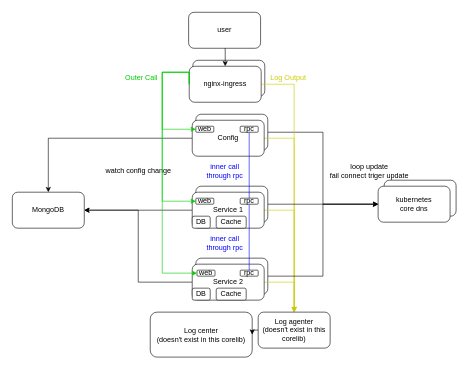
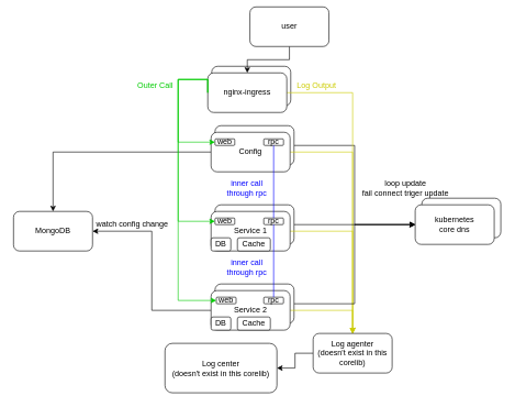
  <mxCell id="0" />
  <mxCell id="1" parent="0" />
  <mxCell id="2" value="" style="rounded=1;whiteSpace=wrap;html=1;" parent="1" vertex="1"><mxGeometry x="640" y="300" width="120" height="60" as="geometry" /></mxCell>
  <mxCell id="3" value="" style="rounded=1;whiteSpace=wrap;html=1;" parent="1" vertex="1"><mxGeometry x="321" y="100" width="120" height="60" as="geometry" /></mxCell>
  <mxCell id="4" style="edgeStyle=orthogonalEdgeStyle;rounded=0;orthogonalLoop=1;jettySize=auto;html=1;exitX=1;exitY=0.5;exitDx=0;exitDy=0;entryX=0;entryY=0.5;entryDx=0;entryDy=0;" edge="1" parent="1" source="5" target="39"><mxGeometry relative="1" as="geometry" /></mxCell>
  <mxCell id="5" value="" style="rounded=1;whiteSpace=wrap;html=1;" parent="1" vertex="1"><mxGeometry x="326" y="190" width="120" height="60" as="geometry" /></mxCell>
  <mxCell id="6" style="edgeStyle=orthogonalEdgeStyle;rounded=0;orthogonalLoop=1;jettySize=auto;html=1;exitX=1;exitY=0.5;exitDx=0;exitDy=0;entryX=0.5;entryY=0;entryDx=0;entryDy=0;strokeColor=#CCCC00;" parent="1" source="7" target="47" edge="1"><mxGeometry relative="1" as="geometry" /></mxCell>
  <mxCell id="7" value="nginx-ingress" style="rounded=1;whiteSpace=wrap;html=1;" parent="1" vertex="1"><mxGeometry x="315" y="110" width="120" height="60" as="geometry" /></mxCell>
  <mxCell id="8" style="edgeStyle=orthogonalEdgeStyle;rounded=0;orthogonalLoop=1;jettySize=auto;html=1;exitX=0;exitY=0.5;exitDx=0;exitDy=0;entryX=0.5;entryY=0;entryDx=0;entryDy=0;" parent="1" source="10" target="21" edge="1"><mxGeometry relative="1" as="geometry" /></mxCell>
  <mxCell id="9" style="edgeStyle=orthogonalEdgeStyle;rounded=0;orthogonalLoop=1;jettySize=auto;html=1;exitX=1;exitY=0.5;exitDx=0;exitDy=0;entryX=0.5;entryY=0;entryDx=0;entryDy=0;strokeColor=#CCCC00;" parent="1" source="10" target="47" edge="1"><mxGeometry relative="1" as="geometry" /></mxCell>
  <mxCell id="10" value="Config" style="rounded=1;whiteSpace=wrap;html=1;" parent="1" vertex="1"><mxGeometry x="320" y="200" width="120" height="60" as="geometry" /></mxCell>
  <mxCell id="11" style="edgeStyle=orthogonalEdgeStyle;rounded=0;orthogonalLoop=1;jettySize=auto;html=1;exitX=1;exitY=0.5;exitDx=0;exitDy=0;" edge="1" parent="1" source="12" target="39"><mxGeometry relative="1" as="geometry" /></mxCell>
  <mxCell id="12" value="" style="rounded=1;whiteSpace=wrap;html=1;" parent="1" vertex="1"><mxGeometry x="326" y="310" width="120" height="60" as="geometry" /></mxCell>
- <mxCell id="13" style="edgeStyle=orthogonalEdgeStyle;rounded=0;orthogonalLoop=1;jettySize=auto;html=1;exitX=0;exitY=0.5;exitDx=0;exitDy=0;entryX=1;entryY=0.5;entryDx=0;entryDy=0;" parent="1" source="15" target="21" edge="1"><mxGeometry relative="1" as="geometry" /></mxCell>
  <mxCell id="14" style="edgeStyle=orthogonalEdgeStyle;rounded=0;orthogonalLoop=1;jettySize=auto;html=1;exitX=1;exitY=0.5;exitDx=0;exitDy=0;entryX=0.5;entryY=0;entryDx=0;entryDy=0;strokeColor=#CCCC00;" parent="1" source="15" target="47" edge="1"><mxGeometry relative="1" as="geometry" /></mxCell>
  <mxCell id="15" value="Service 1" style="rounded=1;whiteSpace=wrap;html=1;" parent="1" vertex="1"><mxGeometry x="320" y="320" width="120" height="60" as="geometry" /></mxCell>
  <mxCell id="16" style="edgeStyle=orthogonalEdgeStyle;rounded=0;orthogonalLoop=1;jettySize=auto;html=1;exitX=1;exitY=0.5;exitDx=0;exitDy=0;entryX=0;entryY=0.5;entryDx=0;entryDy=0;" edge="1" parent="1" source="17" target="39"><mxGeometry relative="1" as="geometry" /></mxCell>
  <mxCell id="17" value="" style="rounded=1;whiteSpace=wrap;html=1;" parent="1" vertex="1"><mxGeometry x="326" y="430" width="120" height="60" as="geometry" /></mxCell>
  <mxCell id="18" style="edgeStyle=orthogonalEdgeStyle;rounded=0;orthogonalLoop=1;jettySize=auto;html=1;exitX=0;exitY=0.5;exitDx=0;exitDy=0;entryX=1;entryY=0.5;entryDx=0;entryDy=0;" parent="1" source="20" target="21" edge="1"><mxGeometry relative="1" as="geometry"><mxPoint x="250" y="380" as="targetPoint" /></mxGeometry></mxCell>
  <mxCell id="19" style="edgeStyle=orthogonalEdgeStyle;rounded=0;orthogonalLoop=1;jettySize=auto;html=1;exitX=1;exitY=0.5;exitDx=0;exitDy=0;entryX=0.5;entryY=0;entryDx=0;entryDy=0;strokeColor=#CCCC00;" parent="1" source="20" target="47" edge="1"><mxGeometry relative="1" as="geometry" /></mxCell>
  <mxCell id="20" value="Service 2" style="rounded=1;whiteSpace=wrap;html=1;" parent="1" vertex="1"><mxGeometry x="320" y="440" width="120" height="60" as="geometry" /></mxCell>
  <mxCell id="21" value="MongoDB" style="rounded=1;whiteSpace=wrap;html=1;" parent="1" vertex="1"><mxGeometry x="20" y="320" width="120" height="60" as="geometry" /></mxCell>
- <mxCell id="22" value="watch config change" style="text;html=1;align=center;verticalAlign=middle;resizable=0;points=[];autosize=1;strokeColor=none;fillColor=none;" parent="1" vertex="1"><mxGeometry x="170" y="275" width="120" height="20" as="geometry" /></mxCell>
+ <mxCell id="22" value="watch config change" style="text;html=1;align=center;verticalAlign=middle;resizable=0;points=[];autosize=1;strokeColor=none;fillColor=none;" parent="1" vertex="1"><mxGeometry x="140" y="330" width="120" height="20" as="geometry" /></mxCell>
  <mxCell id="23" value="web" style="rounded=1;whiteSpace=wrap;html=1;" parent="1" vertex="1"><mxGeometry x="326" y="210" width="30" height="10" as="geometry" /></mxCell>
  <mxCell id="24" value="rpc" style="rounded=1;whiteSpace=wrap;html=1;" parent="1" vertex="1"><mxGeometry x="400" y="210" width="30" height="10" as="geometry" /></mxCell>
  <mxCell id="25" style="edgeStyle=orthogonalEdgeStyle;rounded=0;orthogonalLoop=1;jettySize=auto;html=1;exitX=0;exitY=0.5;exitDx=0;exitDy=0;entryX=0;entryY=0.5;entryDx=0;entryDy=0;strokeColor=#00CC00;" parent="1" source="7" target="23" edge="1"><mxGeometry relative="1" as="geometry"><Array as="points"><mxPoint x="270" y="120" /><mxPoint x="270" y="215" /></Array></mxGeometry></mxCell>
  <mxCell id="26" value="web" style="rounded=1;whiteSpace=wrap;html=1;" parent="1" vertex="1"><mxGeometry x="326" y="330" width="30" height="10" as="geometry" /></mxCell>
  <mxCell id="27" value="rpc" style="rounded=1;whiteSpace=wrap;html=1;" parent="1" vertex="1"><mxGeometry x="400" y="330" width="30" height="10" as="geometry" /></mxCell>
  <mxCell id="28" style="edgeStyle=orthogonalEdgeStyle;rounded=0;orthogonalLoop=1;jettySize=auto;html=1;exitX=0;exitY=0.5;exitDx=0;exitDy=0;entryX=0;entryY=0.5;entryDx=0;entryDy=0;strokeColor=#00CC00;" parent="1" source="7" target="26" edge="1"><mxGeometry relative="1" as="geometry"><Array as="points"><mxPoint x="270" y="120" /><mxPoint x="270" y="335" /></Array></mxGeometry></mxCell>
  <mxCell id="29" value="web" style="rounded=1;whiteSpace=wrap;html=1;" parent="1" vertex="1"><mxGeometry x="328" y="450" width="30" height="10" as="geometry" /></mxCell>
  <mxCell id="30" value="rpc" style="rounded=1;whiteSpace=wrap;html=1;" parent="1" vertex="1"><mxGeometry x="400" y="450" width="30" height="10" as="geometry" /></mxCell>
  <mxCell id="31" style="edgeStyle=orthogonalEdgeStyle;rounded=0;orthogonalLoop=1;jettySize=auto;html=1;exitX=0;exitY=0.5;exitDx=0;exitDy=0;entryX=0;entryY=0.5;entryDx=0;entryDy=0;strokeColor=#00CC00;" parent="1" source="7" target="29" edge="1"><mxGeometry relative="1" as="geometry"><Array as="points"><mxPoint x="270" y="120" /><mxPoint x="270" y="455" /></Array></mxGeometry></mxCell>
  <mxCell id="32" value="&lt;font color=&quot;#00cc00&quot;&gt;Outer Call&lt;/font&gt;" style="text;html=1;align=center;verticalAlign=middle;resizable=0;points=[];autosize=1;strokeColor=none;fillColor=none;" parent="1" vertex="1"><mxGeometry x="200" y="120" width="70" height="20" as="geometry" /></mxCell>
  <mxCell id="33" value="DB" style="rounded=1;whiteSpace=wrap;html=1;" parent="1" vertex="1"><mxGeometry x="320" y="360" width="30" height="20" as="geometry" /></mxCell>
  <mxCell id="34" value="Cache" style="rounded=1;whiteSpace=wrap;html=1;" parent="1" vertex="1"><mxGeometry x="360" y="360" width="50" height="20" as="geometry" /></mxCell>
  <mxCell id="35" value="DB" style="rounded=1;whiteSpace=wrap;html=1;" parent="1" vertex="1"><mxGeometry x="320" y="480" width="30" height="20" as="geometry" /></mxCell>
  <mxCell id="36" value="Cache" style="rounded=1;whiteSpace=wrap;html=1;" parent="1" vertex="1"><mxGeometry x="360" y="480" width="50" height="20" as="geometry" /></mxCell>
  <mxCell id="37" value="" style="endArrow=none;html=1;strokeColor=#0000FF;exitX=0.5;exitY=1;exitDx=0;exitDy=0;entryX=0.5;entryY=0;entryDx=0;entryDy=0;" parent="1" source="24" target="27" edge="1"><mxGeometry width="50" height="50" relative="1" as="geometry"><mxPoint x="480" y="280" as="sourcePoint" /><mxPoint x="530" y="230" as="targetPoint" /></mxGeometry></mxCell>
  <mxCell id="38" value="" style="endArrow=none;html=1;strokeColor=#0000FF;exitX=0.5;exitY=1;exitDx=0;exitDy=0;entryX=0.5;entryY=0;entryDx=0;entryDy=0;" parent="1" source="27" target="30" edge="1"><mxGeometry width="50" height="50" relative="1" as="geometry"><mxPoint x="480" y="280" as="sourcePoint" /><mxPoint x="530" y="230" as="targetPoint" /></mxGeometry></mxCell>
  <mxCell id="39" value="kubernetes&lt;br&gt;core dns" style="rounded=1;whiteSpace=wrap;html=1;" parent="1" vertex="1"><mxGeometry x="630" y="310" width="120" height="60" as="geometry" /></mxCell>
  <mxCell id="40" value="loop update&lt;br&gt;fail connect triger update" style="text;html=1;align=center;verticalAlign=middle;resizable=0;points=[];autosize=1;strokeColor=none;fillColor=none;" parent="1" vertex="1"><mxGeometry x="540" y="270" width="150" height="30" as="geometry" /></mxCell>
  <mxCell id="41" value="&lt;font color=&quot;#0000ff&quot;&gt;inner call&lt;br&gt;through rpc&lt;/font&gt;" style="text;html=1;align=center;verticalAlign=middle;resizable=0;points=[];autosize=1;strokeColor=none;fillColor=none;" parent="1" vertex="1"><mxGeometry x="334" y="270" width="80" height="30" as="geometry" /></mxCell>
  <mxCell id="42" value="&lt;font color=&quot;#0000ff&quot;&gt;inner call&lt;br&gt;through rpc&lt;/font&gt;" style="text;html=1;align=center;verticalAlign=middle;resizable=0;points=[];autosize=1;strokeColor=none;fillColor=none;" parent="1" vertex="1"><mxGeometry x="334" y="390" width="80" height="30" as="geometry" /></mxCell>
  <mxCell id="43" style="edgeStyle=orthogonalEdgeStyle;rounded=0;orthogonalLoop=1;jettySize=auto;html=1;exitX=0.5;exitY=1;exitDx=0;exitDy=0;entryX=0.5;entryY=0;entryDx=0;entryDy=0;strokeColor=#000000;" parent="1" source="44" target="7" edge="1"><mxGeometry relative="1" as="geometry" /></mxCell>
- <mxCell id="44" value="user" style="rounded=1;whiteSpace=wrap;html=1;" parent="1" vertex="1"><mxGeometry x="314" y="20" width="120" height="60" as="geometry" /></mxCell>
+ <mxCell id="44" value="user" style="rounded=1;whiteSpace=wrap;html=1;" parent="1" vertex="1"><mxGeometry x="379" y="10" width="120" height="60" as="geometry" /></mxCell>
  <mxCell id="45" value="Log center&lt;br&gt;(doesn't exist in this corelib)" style="rounded=1;whiteSpace=wrap;html=1;" parent="1" vertex="1"><mxGeometry x="250" y="520" width="170" height="75" as="geometry" /></mxCell>
  <mxCell id="46" style="edgeStyle=orthogonalEdgeStyle;rounded=0;orthogonalLoop=1;jettySize=auto;html=1;exitX=0;exitY=0.5;exitDx=0;exitDy=0;entryX=1;entryY=0.5;entryDx=0;entryDy=0;strokeColor=#000000;" parent="1" source="47" target="45" edge="1"><mxGeometry relative="1" as="geometry" /></mxCell>
- <mxCell id="47" value="Log agenter&lt;br&gt;(doesn't exist in this corelib)" style="rounded=1;whiteSpace=wrap;html=1;" parent="1" vertex="1"><mxGeometry x="430" y="520" width="120" height="60" as="geometry" /></mxCell>
+ <mxCell id="47" value="Log agenter&lt;br&gt;(doesn't exist in this corelib)" style="rounded=1;whiteSpace=wrap;html=1;" parent="1" vertex="1"><mxGeometry x="475" y="505" width="120" height="60" as="geometry" /></mxCell>
  <mxCell id="48" value="&lt;font color=&quot;#cccc00&quot;&gt;Log Output&lt;/font&gt;" style="text;html=1;align=center;verticalAlign=middle;resizable=0;points=[];autosize=1;strokeColor=none;fillColor=none;" parent="1" vertex="1"><mxGeometry x="445" y="120" width="70" height="20" as="geometry" /></mxCell>
